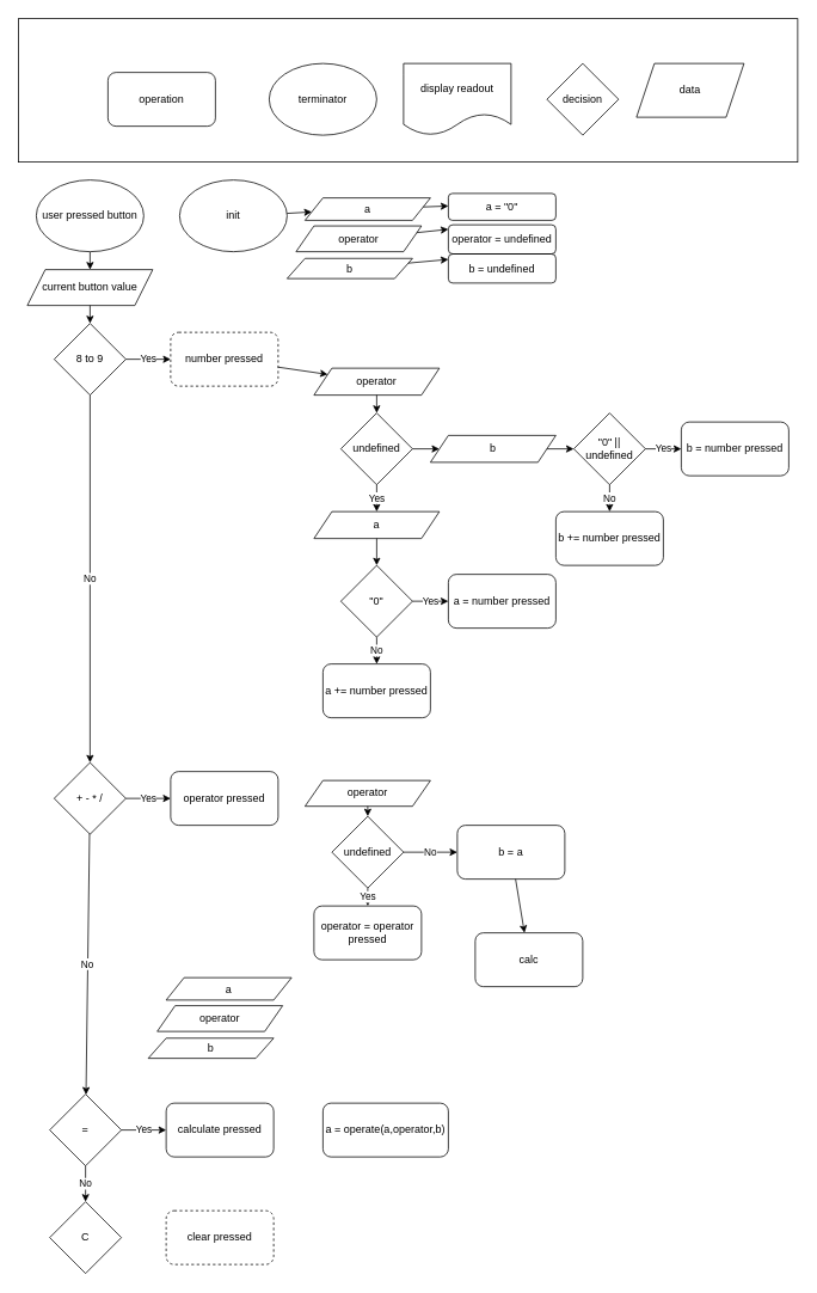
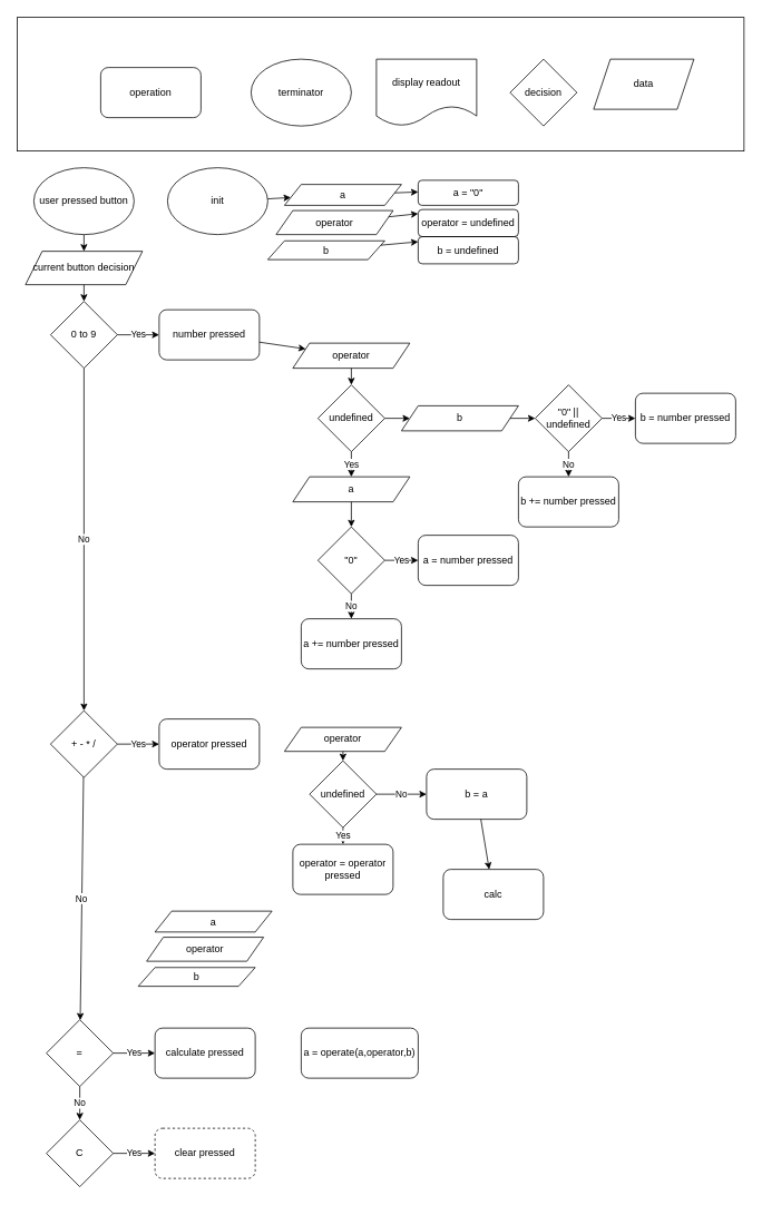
  <mxCell id="0" />
  <mxCell id="1" parent="0" />
  <mxCell id="2" value="operation" style="rounded=1;whiteSpace=wrap;html=1;" vertex="1" parent="1"><mxGeometry x="120" y="80" width="120" height="60" as="geometry" /></mxCell>
  <mxCell id="3" value="terminator" style="ellipse;whiteSpace=wrap;html=1;" vertex="1" parent="1"><mxGeometry x="300" y="70" width="120" height="80" as="geometry" /></mxCell>
  <mxCell id="4" value="decision" style="rhombus;whiteSpace=wrap;html=1;" vertex="1" parent="1"><mxGeometry x="610" y="70" width="80" height="80" as="geometry" /></mxCell>
  <mxCell id="5" value="display readout" style="shape=document;whiteSpace=wrap;html=1;boundedLbl=1;" vertex="1" parent="1"><mxGeometry x="450" y="70" width="120" height="80" as="geometry" /></mxCell>
  <mxCell id="6" value="data" style="shape=parallelogram;perimeter=parallelogramPerimeter;whiteSpace=wrap;html=1;fixedSize=1;" vertex="1" parent="1"><mxGeometry x="710" y="70" width="120" height="60" as="geometry" /></mxCell>
  <mxCell id="7" style="edgeStyle=none;html=1;exitX=0.5;exitY=1;exitDx=0;exitDy=0;entryX=0.5;entryY=0;entryDx=0;entryDy=0;" edge="1" parent="1" source="8" target="11"><mxGeometry relative="1" as="geometry" /></mxCell>
  <mxCell id="8" value="user pressed button" style="ellipse;whiteSpace=wrap;html=1;" vertex="1" parent="1"><mxGeometry x="40" y="200" width="120" height="80" as="geometry" /></mxCell>
  <mxCell id="9" value="" style="rounded=0;whiteSpace=wrap;html=1;fillColor=none;" vertex="1" parent="1"><mxGeometry width="870" height="160" as="geometry" x="20" y="20" /></mxCell>
  <mxCell id="10" value="" style="edgeStyle=none;html=1;" edge="1" parent="1" source="11" target="14"><mxGeometry relative="1" as="geometry" /></mxCell>
- <mxCell id="11" value="current button value" style="shape=parallelogram;perimeter=parallelogramPerimeter;whiteSpace=wrap;html=1;fixedSize=1;fillColor=none;" vertex="1" parent="1"><mxGeometry x="30" y="300" width="140" height="40" as="geometry" /></mxCell>
+ <mxCell id="11" value="current button decision" style="shape=parallelogram;perimeter=parallelogramPerimeter;whiteSpace=wrap;html=1;fixedSize=1;fillColor=none;" vertex="1" parent="1"><mxGeometry x="30" y="300" width="140" height="40" as="geometry" /></mxCell>
  <mxCell id="12" value="Yes" style="edgeStyle=none;html=1;" edge="1" parent="1" target="16"><mxGeometry relative="1" as="geometry"><mxPoint x="140" y="400" as="sourcePoint" /></mxGeometry></mxCell>
  <mxCell id="13" value="No" style="edgeStyle=none;html=1;" edge="1" parent="1" source="14" target="19"><mxGeometry relative="1" as="geometry" /></mxCell>
- <mxCell id="14" value="8 to 9" style="rhombus;whiteSpace=wrap;html=1;fillColor=none;" vertex="1" parent="1"><mxGeometry x="60" y="360" width="80" height="80" as="geometry" /></mxCell>
+ <mxCell id="14" value="0 to 9" style="rhombus;whiteSpace=wrap;html=1;fillColor=none;" vertex="1" parent="1"><mxGeometry x="60" y="360" width="80" height="80" as="geometry" /></mxCell>
  <mxCell id="15" value="" style="edgeStyle=none;html=1;" edge="1" parent="1" source="16" target="49"><mxGeometry relative="1" as="geometry" /></mxCell>
- <mxCell id="16" value="number pressed" style="rounded=1;whiteSpace=wrap;html=1;fillColor=none;dashed=1;" vertex="1" parent="1"><mxGeometry x="190" y="370" width="120" height="60" as="geometry" /></mxCell>
+ <mxCell id="16" value="number pressed" style="rounded=1;whiteSpace=wrap;html=1;fillColor=none;" vertex="1" parent="1"><mxGeometry x="190" y="370" width="120" height="60" as="geometry" /></mxCell>
  <mxCell id="17" value="Yes" style="edgeStyle=none;html=1;" edge="1" parent="1" source="19" target="20"><mxGeometry relative="1" as="geometry" /></mxCell>
  <mxCell id="18" value="No" style="edgeStyle=none;html=1;" edge="1" parent="1" source="19" target="23"><mxGeometry relative="1" as="geometry" /></mxCell>
  <mxCell id="19" value="+ - * /" style="rhombus;whiteSpace=wrap;html=1;fillColor=none;" vertex="1" parent="1"><mxGeometry x="60" y="850" width="80" height="80" as="geometry" /></mxCell>
  <mxCell id="20" value="operator pressed" style="rounded=1;whiteSpace=wrap;html=1;fillColor=none;" vertex="1" parent="1"><mxGeometry x="190" y="860" width="120" height="60" as="geometry" /></mxCell>
  <mxCell id="21" value="Yes" style="edgeStyle=none;html=1;" edge="1" parent="1" source="23" target="24"><mxGeometry relative="1" as="geometry" /></mxCell>
  <mxCell id="22" value="No" style="edgeStyle=none;html=1;" edge="1" parent="1" source="23" target="26"><mxGeometry relative="1" as="geometry" /></mxCell>
  <mxCell id="23" value="=" style="rhombus;whiteSpace=wrap;html=1;fillColor=none;" vertex="1" parent="1"><mxGeometry x="55" y="1220" width="80" height="80" as="geometry" /></mxCell>
  <mxCell id="24" value="calculate pressed" style="rounded=1;whiteSpace=wrap;html=1;fillColor=none;" vertex="1" parent="1"><mxGeometry x="185" y="1230" width="120" height="60" as="geometry" /></mxCell>
+ <mxCell id="25" value="Yes" style="edgeStyle=none;html=1;" edge="1" parent="1" source="26" target="27"><mxGeometry relative="1" as="geometry" /></mxCell>
  <mxCell id="26" value="C" style="rhombus;whiteSpace=wrap;html=1;fillColor=none;" vertex="1" parent="1"><mxGeometry x="55" y="1340" width="80" height="80" as="geometry" /></mxCell>
  <mxCell id="27" value="clear pressed" style="rounded=1;whiteSpace=wrap;html=1;fillColor=none;dashed=1;" vertex="1" parent="1"><mxGeometry x="185" y="1350" width="120" height="60" as="geometry" /></mxCell>
  <mxCell id="28" value="No" style="edgeStyle=none;html=1;" edge="1" parent="1" source="30" target="39"><mxGeometry relative="1" as="geometry" /></mxCell>
  <mxCell id="29" value="Yes" style="edgeStyle=none;html=1;" edge="1" parent="1" source="30" target="38"><mxGeometry relative="1" as="geometry" /></mxCell>
  <mxCell id="30" value="&quot;0&quot;" style="rhombus;whiteSpace=wrap;html=1;fillColor=none;" vertex="1" parent="1"><mxGeometry x="380" y="630" width="80" height="80" as="geometry" /></mxCell>
  <mxCell id="31" value="" style="edgeStyle=none;html=1;" edge="1" parent="1" source="32"><mxGeometry relative="1" as="geometry"><mxPoint x="500" y="229" as="targetPoint" /></mxGeometry></mxCell>
  <mxCell id="32" value="a" style="shape=parallelogram;perimeter=parallelogramPerimeter;whiteSpace=wrap;html=1;fixedSize=1;fillColor=none;" vertex="1" parent="1"><mxGeometry x="340" y="220" width="140" height="25" as="geometry" /></mxCell>
  <mxCell id="33" value="a = &quot;0&quot;" style="rounded=1;whiteSpace=wrap;html=1;fillColor=none;" vertex="1" parent="1"><mxGeometry x="500" y="215" width="120" height="30" as="geometry" /></mxCell>
  <mxCell id="34" value="" style="edgeStyle=none;html=1;" edge="1" parent="1" source="35" target="32"><mxGeometry relative="1" as="geometry" /></mxCell>
  <mxCell id="35" value="init" style="ellipse;whiteSpace=wrap;html=1;" vertex="1" parent="1"><mxGeometry x="200" y="200" width="120" height="80" as="geometry" /></mxCell>
  <mxCell id="36" value="" style="edgeStyle=none;html=1;" edge="1" parent="1" source="37" target="30"><mxGeometry relative="1" as="geometry" /></mxCell>
  <mxCell id="37" value="a" style="shape=parallelogram;perimeter=parallelogramPerimeter;whiteSpace=wrap;html=1;fixedSize=1;fillColor=none;" vertex="1" parent="1"><mxGeometry x="350" y="570" width="140" height="30" as="geometry" /></mxCell>
  <mxCell id="38" value="a = number pressed" style="rounded=1;whiteSpace=wrap;html=1;fillColor=none;" vertex="1" parent="1"><mxGeometry x="500" y="640" width="120" height="60" as="geometry" /></mxCell>
  <mxCell id="39" value="a += number pressed" style="rounded=1;whiteSpace=wrap;html=1;fillColor=none;" vertex="1" parent="1"><mxGeometry x="360" y="740" width="120" height="60" as="geometry" /></mxCell>
  <mxCell id="40" value="" style="edgeStyle=none;html=1;" edge="1" parent="1" source="41"><mxGeometry relative="1" as="geometry"><mxPoint x="500" y="255" as="targetPoint" /></mxGeometry></mxCell>
  <mxCell id="41" value="operator" style="shape=parallelogram;perimeter=parallelogramPerimeter;whiteSpace=wrap;html=1;fixedSize=1;fillColor=none;" vertex="1" parent="1"><mxGeometry x="330" y="251.25" width="140" height="28.75" as="geometry" /></mxCell>
  <mxCell id="42" value="" style="edgeStyle=none;html=1;" edge="1" parent="1" source="43"><mxGeometry relative="1" as="geometry"><mxPoint x="500" y="288.603" as="targetPoint" /></mxGeometry></mxCell>
  <mxCell id="43" value="b" style="shape=parallelogram;perimeter=parallelogramPerimeter;whiteSpace=wrap;html=1;fixedSize=1;fillColor=none;" vertex="1" parent="1"><mxGeometry x="320" y="287.5" width="140" height="22.5" as="geometry" /></mxCell>
  <mxCell id="44" value="operator = undefined" style="rounded=1;whiteSpace=wrap;html=1;fillColor=none;" vertex="1" parent="1"><mxGeometry x="500" y="250" width="120" height="32.5" as="geometry" /></mxCell>
  <mxCell id="45" value="Yes" style="edgeStyle=none;html=1;" edge="1" parent="1" source="47" target="37"><mxGeometry relative="1" as="geometry" /></mxCell>
  <mxCell id="46" value="" style="edgeStyle=none;html=1;" edge="1" parent="1" source="47" target="51"><mxGeometry relative="1" as="geometry" /></mxCell>
  <mxCell id="47" value="undefined" style="rhombus;whiteSpace=wrap;html=1;fillColor=none;" vertex="1" parent="1"><mxGeometry x="380" y="460" width="80" height="80" as="geometry" /></mxCell>
  <mxCell id="48" value="" style="edgeStyle=none;html=1;" edge="1" parent="1" source="49" target="47"><mxGeometry relative="1" as="geometry" /></mxCell>
  <mxCell id="49" value="operator" style="shape=parallelogram;perimeter=parallelogramPerimeter;whiteSpace=wrap;html=1;fixedSize=1;fillColor=none;" vertex="1" parent="1"><mxGeometry x="350" y="410" width="140" height="30" as="geometry" /></mxCell>
  <mxCell id="50" value="" style="edgeStyle=none;html=1;" edge="1" parent="1" source="51" target="55"><mxGeometry relative="1" as="geometry" /></mxCell>
  <mxCell id="51" value="b" style="shape=parallelogram;perimeter=parallelogramPerimeter;whiteSpace=wrap;html=1;fixedSize=1;fillColor=none;" vertex="1" parent="1"><mxGeometry x="480" y="485" width="140" height="30" as="geometry" /></mxCell>
  <mxCell id="52" value="b = undefined" style="rounded=1;whiteSpace=wrap;html=1;fillColor=none;" vertex="1" parent="1"><mxGeometry x="500" y="282.5" width="120" height="32.5" as="geometry" /></mxCell>
  <mxCell id="53" value="No" style="edgeStyle=none;html=1;" edge="1" parent="1" source="55" target="57"><mxGeometry relative="1" as="geometry" /></mxCell>
  <mxCell id="54" value="Yes" style="edgeStyle=none;html=1;" edge="1" parent="1" source="55" target="56"><mxGeometry relative="1" as="geometry" /></mxCell>
  <mxCell id="55" value="&quot;0&quot; || undefined" style="rhombus;whiteSpace=wrap;html=1;fillColor=none;" vertex="1" parent="1"><mxGeometry x="640" y="460" width="80" height="80" as="geometry" /></mxCell>
  <mxCell id="56" value="b = number pressed" style="rounded=1;whiteSpace=wrap;html=1;fillColor=none;" vertex="1" parent="1"><mxGeometry x="760" y="470" width="120" height="60" as="geometry" /></mxCell>
  <mxCell id="57" value="b += number pressed" style="rounded=1;whiteSpace=wrap;html=1;fillColor=none;" vertex="1" parent="1"><mxGeometry x="620" y="570" width="120" height="60" as="geometry" /></mxCell>
  <mxCell id="58" value="" style="edgeStyle=none;html=1;" edge="1" parent="1" source="59" target="62"><mxGeometry relative="1" as="geometry" /></mxCell>
  <mxCell id="59" value="operator" style="shape=parallelogram;perimeter=parallelogramPerimeter;whiteSpace=wrap;html=1;fixedSize=1;fillColor=none;" vertex="1" parent="1"><mxGeometry x="340" y="870" width="140" height="28.75" as="geometry" /></mxCell>
  <mxCell id="60" value="Yes" style="edgeStyle=none;html=1;" edge="1" parent="1" source="62" target="63"><mxGeometry relative="1" as="geometry"><Array as="points"><mxPoint x="410" y="1000" /></Array></mxGeometry></mxCell>
  <mxCell id="61" value="No" style="edgeStyle=none;html=1;" edge="1" parent="1" source="62" target="65"><mxGeometry relative="1" as="geometry" /></mxCell>
  <mxCell id="62" value="undefined" style="rhombus;whiteSpace=wrap;html=1;fillColor=none;" vertex="1" parent="1"><mxGeometry x="370" y="910" width="80" height="80" as="geometry" /></mxCell>
  <mxCell id="63" value="operator = operator pressed" style="rounded=1;whiteSpace=wrap;html=1;fillColor=none;" vertex="1" parent="1"><mxGeometry x="350" y="1010" width="120" height="60" as="geometry" /></mxCell>
  <mxCell id="64" value="" style="edgeStyle=none;html=1;" edge="1" parent="1" source="65" target="66"><mxGeometry relative="1" as="geometry" /></mxCell>
  <mxCell id="65" value="b = a" style="rounded=1;whiteSpace=wrap;html=1;fillColor=none;" vertex="1" parent="1"><mxGeometry x="510" y="920" width="120" height="60" as="geometry" /></mxCell>
  <mxCell id="66" value="calc&lt;br&gt;" style="rounded=1;whiteSpace=wrap;html=1;fillColor=none;" vertex="1" parent="1"><mxGeometry x="530" y="1040" width="120" height="60" as="geometry" /></mxCell>
  <mxCell id="67" value="a" style="shape=parallelogram;perimeter=parallelogramPerimeter;whiteSpace=wrap;html=1;fixedSize=1;fillColor=none;" vertex="1" parent="1"><mxGeometry x="185" y="1090" width="140" height="25" as="geometry" /></mxCell>
  <mxCell id="68" value="operator" style="shape=parallelogram;perimeter=parallelogramPerimeter;whiteSpace=wrap;html=1;fixedSize=1;fillColor=none;" vertex="1" parent="1"><mxGeometry x="175" y="1121.25" width="140" height="28.75" as="geometry" /></mxCell>
  <mxCell id="69" value="b" style="shape=parallelogram;perimeter=parallelogramPerimeter;whiteSpace=wrap;html=1;fixedSize=1;fillColor=none;" vertex="1" parent="1"><mxGeometry x="165" y="1157.5" width="140" height="22.5" as="geometry" /></mxCell>
  <mxCell id="70" value="a = operate(a,operator,b)" style="rounded=1;whiteSpace=wrap;html=1;fillColor=none;" vertex="1" parent="1"><mxGeometry x="360" y="1230" width="140" height="60" as="geometry" /></mxCell>
